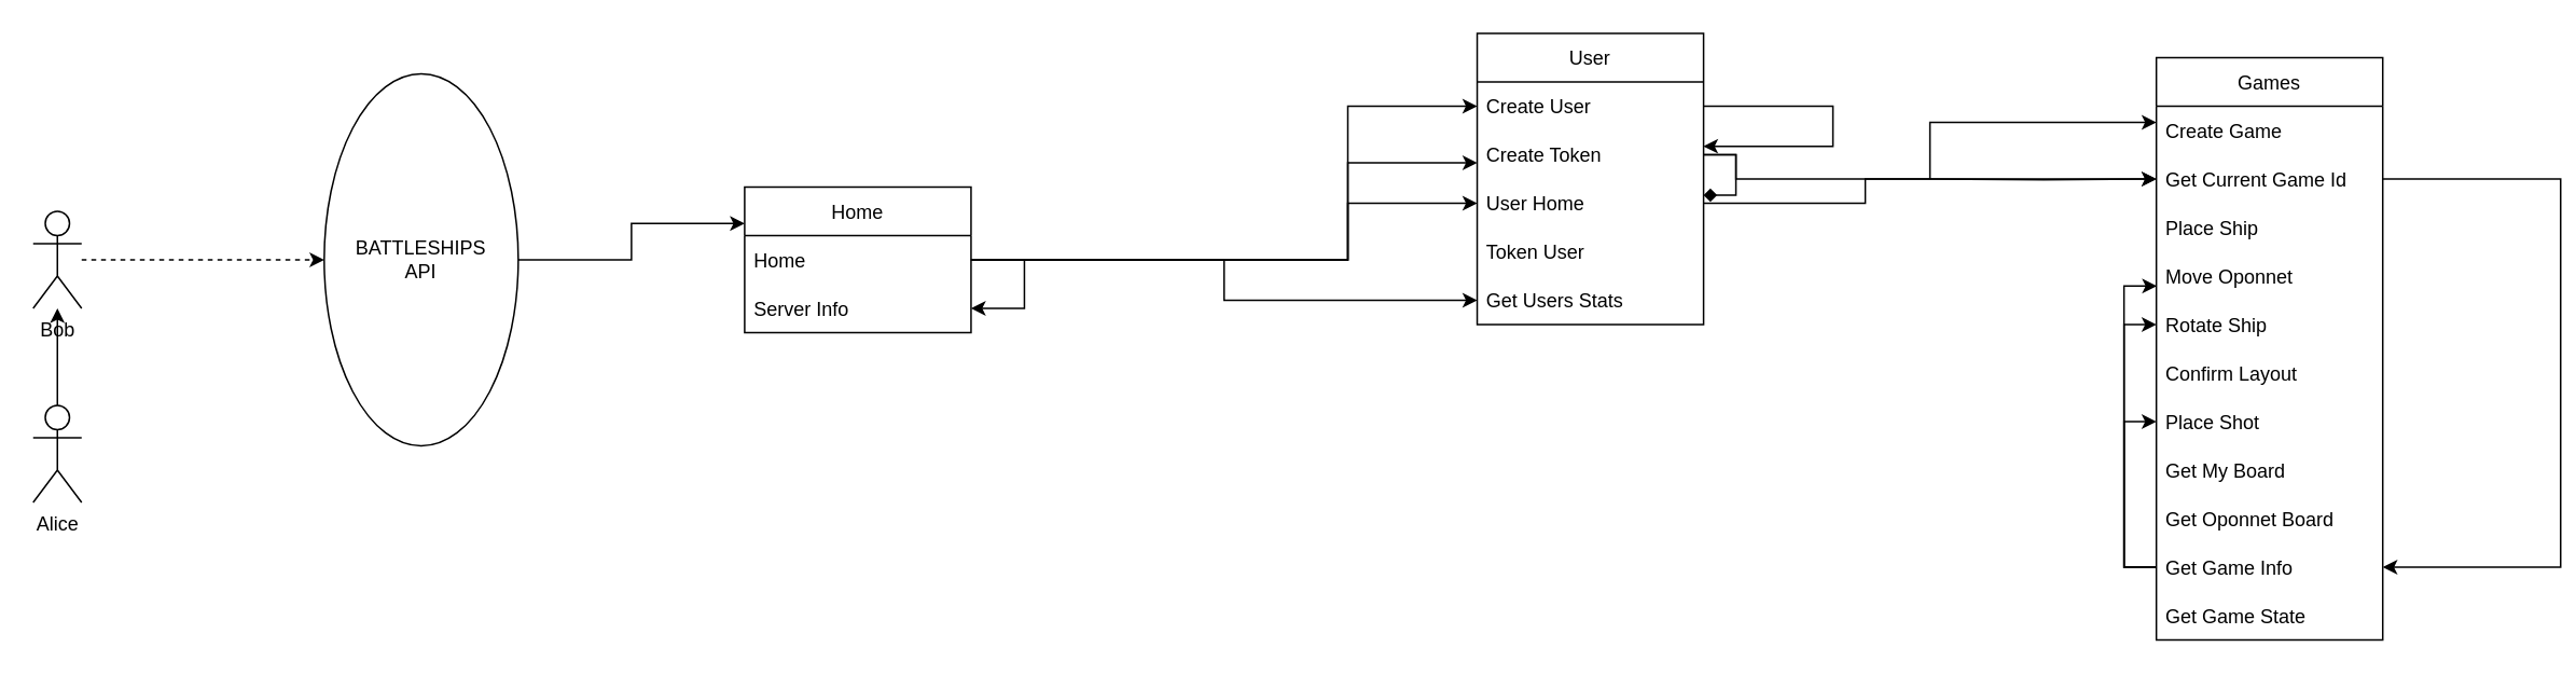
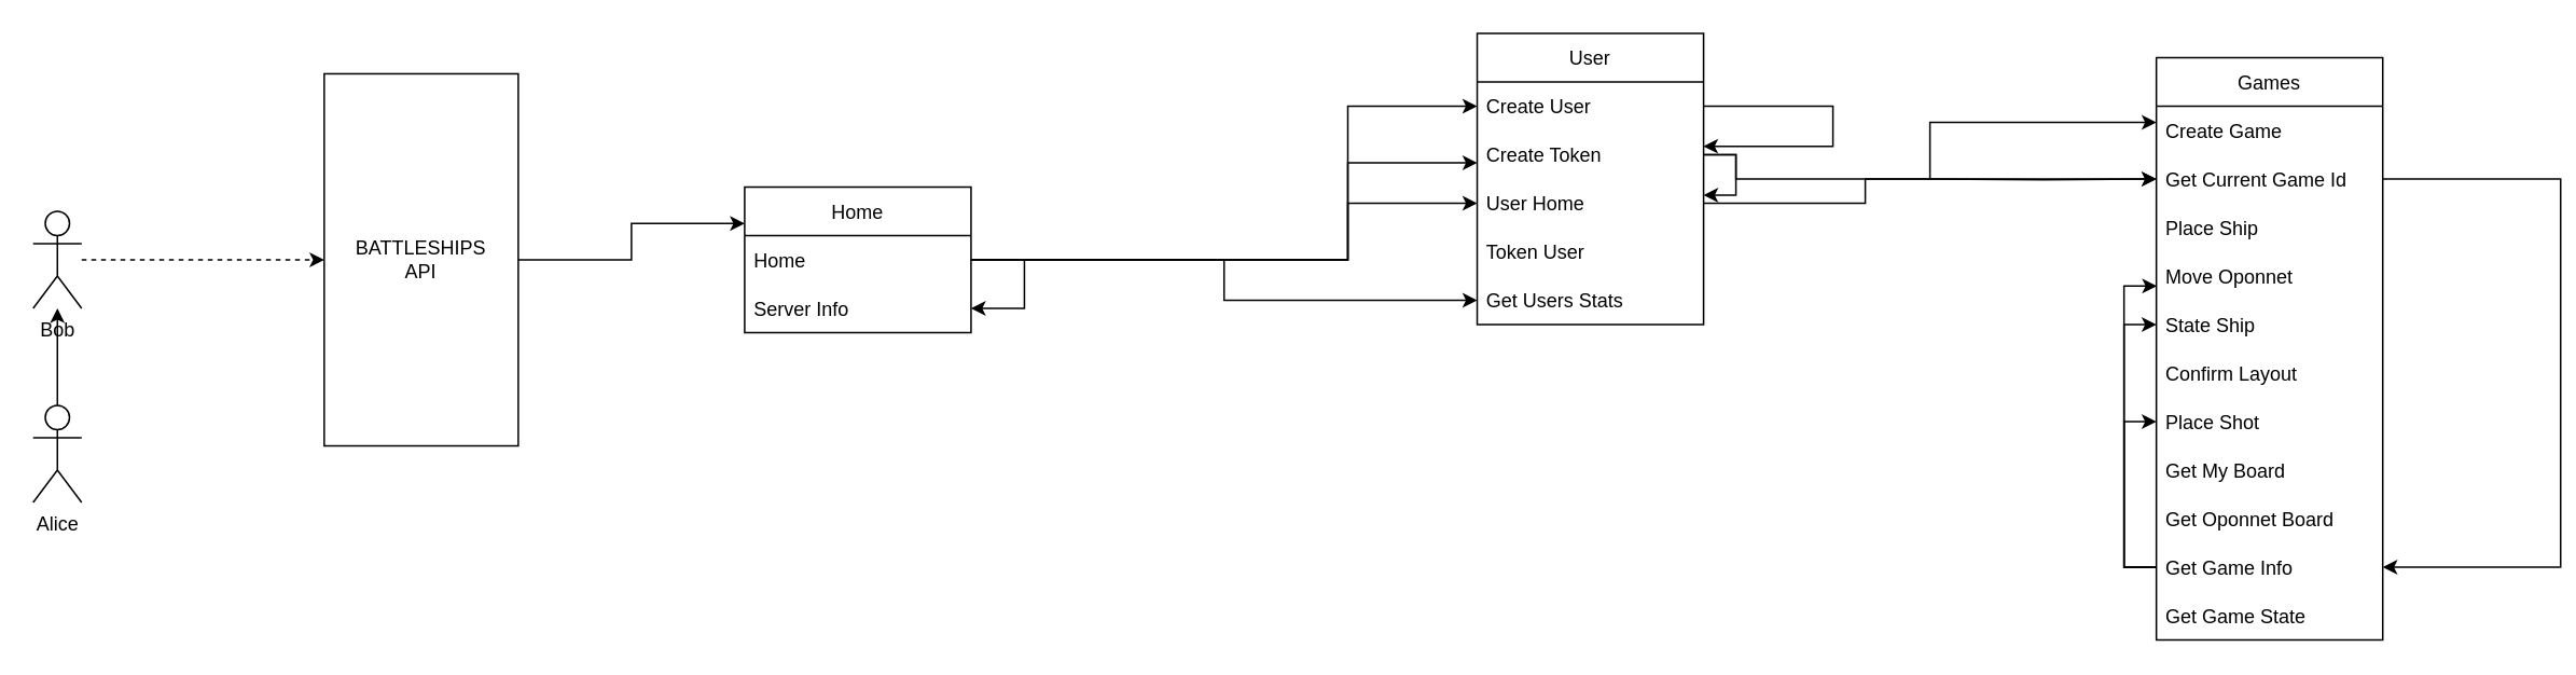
  <mxCell id="0" />
  <mxCell id="1" parent="0" />
  <mxCell id="2" style="edgeStyle=orthogonalEdgeStyle;rounded=0;orthogonalLoop=1;jettySize=auto;html=1;dashed=1;" parent="1" source="3" target="5" edge="1"><mxGeometry relative="1" as="geometry" /></mxCell>
  <mxCell id="3" value="Bob" style="shape=umlActor;verticalLabelPosition=bottom;verticalAlign=top;html=1;outlineConnect=0;" parent="1" vertex="1"><mxGeometry x="20" y="130" width="30" height="60" as="geometry" /></mxCell>
  <mxCell id="4" style="edgeStyle=orthogonalEdgeStyle;rounded=0;orthogonalLoop=1;jettySize=auto;html=1;entryX=0;entryY=0.25;entryDx=0;entryDy=0;" parent="1" source="5" target="6" edge="1"><mxGeometry relative="1" as="geometry" /></mxCell>
- <mxCell id="5" value="BATTLESHIPS &lt;br&gt;API" style="ellipse;whiteSpace=wrap;html=1;" parent="1" vertex="1"><mxGeometry x="200" y="45" width="120" height="230" as="geometry" /></mxCell>
+ <mxCell id="5" value="BATTLESHIPS &lt;br&gt;API" style="rounded=0;whiteSpace=wrap;html=1;" parent="1" vertex="1"><mxGeometry x="200" y="45" width="120" height="230" as="geometry" /></mxCell>
  <mxCell id="6" value="Home" style="swimlane;fontStyle=0;childLayout=stackLayout;horizontal=1;startSize=30;horizontalStack=0;resizeParent=1;resizeParentMax=0;resizeLast=0;collapsible=1;marginBottom=0;" parent="1" vertex="1"><mxGeometry x="460" y="115" width="140" height="90" as="geometry" /></mxCell>
  <mxCell id="7" style="edgeStyle=orthogonalEdgeStyle;rounded=0;orthogonalLoop=1;jettySize=auto;html=1;exitX=1;exitY=0.5;exitDx=0;exitDy=0;" edge="1" parent="6" source="8" target="9"><mxGeometry relative="1" as="geometry"><Array as="points"><mxPoint x="173" y="45" /><mxPoint x="173" y="75" /></Array></mxGeometry></mxCell>
  <mxCell id="8" value="Home" style="text;strokeColor=none;fillColor=none;align=left;verticalAlign=middle;spacingLeft=4;spacingRight=4;overflow=hidden;points=[[0,0.5],[1,0.5]];portConstraint=eastwest;rotatable=0;" parent="6" vertex="1"><mxGeometry y="30" width="140" height="30" as="geometry" /></mxCell>
  <mxCell id="9" value="Server Info" style="text;strokeColor=none;fillColor=none;align=left;verticalAlign=middle;spacingLeft=4;spacingRight=4;overflow=hidden;points=[[0,0.5],[1,0.5]];portConstraint=eastwest;rotatable=0;" parent="6" vertex="1"><mxGeometry y="60" width="140" height="30" as="geometry" /></mxCell>
  <mxCell id="10" value="User" style="swimlane;fontStyle=0;childLayout=stackLayout;horizontal=1;startSize=30;horizontalStack=0;resizeParent=1;resizeParentMax=0;resizeLast=0;collapsible=1;marginBottom=0;" parent="1" vertex="1"><mxGeometry x="913" y="20" width="140" height="180" as="geometry" /></mxCell>
  <mxCell id="11" style="edgeStyle=orthogonalEdgeStyle;rounded=0;orthogonalLoop=1;jettySize=auto;html=1;entryX=0.999;entryY=0.327;entryDx=0;entryDy=0;exitX=1;exitY=0.5;exitDx=0;exitDy=0;entryPerimeter=0;" edge="1" parent="10" source="12" target="14"><mxGeometry relative="1" as="geometry"><Array as="points"><mxPoint x="220" y="45" /><mxPoint x="220" y="70" /><mxPoint x="140" y="70" /></Array></mxGeometry></mxCell>
  <mxCell id="12" value="Create User" style="text;strokeColor=none;fillColor=none;align=left;verticalAlign=middle;spacingLeft=4;spacingRight=4;overflow=hidden;points=[[0,0.5],[1,0.5]];portConstraint=eastwest;rotatable=0;" parent="10" vertex="1"><mxGeometry y="30" width="140" height="30" as="geometry" /></mxCell>
- <mxCell id="13" style="edgeStyle=orthogonalEdgeStyle;rounded=0;orthogonalLoop=1;jettySize=auto;html=1;exitX=1;exitY=0.5;exitDx=0;exitDy=0;endArrow=diamond;" edge="1" parent="10" source="14" target="15"><mxGeometry relative="1" as="geometry"><Array as="points"><mxPoint x="160" y="75" /><mxPoint x="160" y="100" /></Array></mxGeometry></mxCell>
+ <mxCell id="13" style="edgeStyle=orthogonalEdgeStyle;rounded=0;orthogonalLoop=1;jettySize=auto;html=1;exitX=1;exitY=0.5;exitDx=0;exitDy=0;" edge="1" parent="10" source="14" target="15"><mxGeometry relative="1" as="geometry"><Array as="points"><mxPoint x="160" y="75" /><mxPoint x="160" y="100" /></Array></mxGeometry></mxCell>
  <mxCell id="14" value="Create Token" style="text;strokeColor=none;fillColor=none;align=left;verticalAlign=middle;spacingLeft=4;spacingRight=4;overflow=hidden;points=[[0,0.5],[1,0.5]];portConstraint=eastwest;rotatable=0;" parent="10" vertex="1"><mxGeometry y="60" width="140" height="30" as="geometry" /></mxCell>
  <mxCell id="15" value="User Home" style="text;strokeColor=none;fillColor=none;align=left;verticalAlign=middle;spacingLeft=4;spacingRight=4;overflow=hidden;points=[[0,0.5],[1,0.5]];portConstraint=eastwest;rotatable=0;glass=0;" parent="10" vertex="1"><mxGeometry y="90" width="140" height="30" as="geometry" /></mxCell>
  <mxCell id="16" value="Token User" style="text;strokeColor=none;fillColor=none;align=left;verticalAlign=middle;spacingLeft=4;spacingRight=4;overflow=hidden;points=[[0,0.5],[1,0.5]];portConstraint=eastwest;rotatable=0;" parent="10" vertex="1"><mxGeometry y="120" width="140" height="30" as="geometry" /></mxCell>
  <mxCell id="17" value="Get Users Stats" style="text;strokeColor=none;fillColor=none;align=left;verticalAlign=middle;spacingLeft=4;spacingRight=4;overflow=hidden;points=[[0,0.5],[1,0.5]];portConstraint=eastwest;rotatable=0;" parent="10" vertex="1"><mxGeometry y="150" width="140" height="30" as="geometry" /></mxCell>
  <mxCell id="18" value="Games" style="swimlane;fontStyle=0;childLayout=stackLayout;horizontal=1;startSize=30;horizontalStack=0;resizeParent=1;resizeParentMax=0;resizeLast=0;collapsible=1;marginBottom=0;" parent="1" vertex="1"><mxGeometry x="1333" y="35" width="140" height="360" as="geometry" /></mxCell>
  <mxCell id="19" value="Create Game" style="text;strokeColor=none;fillColor=none;align=left;verticalAlign=middle;spacingLeft=4;spacingRight=4;overflow=hidden;points=[[0,0.5],[1,0.5]];portConstraint=eastwest;rotatable=0;" parent="18" vertex="1"><mxGeometry y="30" width="140" height="30" as="geometry" /></mxCell>
  <mxCell id="20" style="edgeStyle=orthogonalEdgeStyle;rounded=0;orthogonalLoop=1;jettySize=auto;html=1;exitX=1;exitY=0.5;exitDx=0;exitDy=0;" edge="1" parent="18" source="21" target="32"><mxGeometry relative="1" as="geometry"><Array as="points"><mxPoint x="250" y="75" /><mxPoint x="250" y="315" /></Array></mxGeometry></mxCell>
  <mxCell id="21" value="Get Current Game Id" style="text;strokeColor=none;fillColor=none;align=left;verticalAlign=middle;spacingLeft=4;spacingRight=4;overflow=hidden;points=[[0,0.5],[1,0.5]];portConstraint=eastwest;rotatable=0;" parent="18" vertex="1"><mxGeometry y="60" width="140" height="30" as="geometry" /></mxCell>
  <mxCell id="22" value="Place Ship" style="text;strokeColor=none;fillColor=none;align=left;verticalAlign=middle;spacingLeft=4;spacingRight=4;overflow=hidden;points=[[0,0.5],[1,0.5]];portConstraint=eastwest;rotatable=0;" parent="18" vertex="1"><mxGeometry y="90" width="140" height="30" as="geometry" /></mxCell>
  <mxCell id="23" value="Move Oponnet" style="text;strokeColor=none;fillColor=none;align=left;verticalAlign=middle;spacingLeft=4;spacingRight=4;overflow=hidden;points=[[0,0.5],[1,0.5]];portConstraint=eastwest;rotatable=0;" parent="18" vertex="1"><mxGeometry y="120" width="140" height="30" as="geometry" /></mxCell>
- <mxCell id="24" value="Rotate Ship" style="text;strokeColor=none;fillColor=none;align=left;verticalAlign=middle;spacingLeft=4;spacingRight=4;overflow=hidden;points=[[0,0.5],[1,0.5]];portConstraint=eastwest;rotatable=0;" parent="18" vertex="1"><mxGeometry y="150" width="140" height="30" as="geometry" /></mxCell>
+ <mxCell id="24" value="State Ship" style="text;strokeColor=none;fillColor=none;align=left;verticalAlign=middle;spacingLeft=4;spacingRight=4;overflow=hidden;points=[[0,0.5],[1,0.5]];portConstraint=eastwest;rotatable=0;" parent="18" vertex="1"><mxGeometry y="150" width="140" height="30" as="geometry" /></mxCell>
  <mxCell id="25" value="Confirm Layout" style="text;strokeColor=none;fillColor=none;align=left;verticalAlign=middle;spacingLeft=4;spacingRight=4;overflow=hidden;points=[[0,0.5],[1,0.5]];portConstraint=eastwest;rotatable=0;" parent="18" vertex="1"><mxGeometry y="180" width="140" height="30" as="geometry" /></mxCell>
  <mxCell id="26" value="Place Shot" style="text;strokeColor=none;fillColor=none;align=left;verticalAlign=middle;spacingLeft=4;spacingRight=4;overflow=hidden;points=[[0,0.5],[1,0.5]];portConstraint=eastwest;rotatable=0;" parent="18" vertex="1"><mxGeometry y="210" width="140" height="30" as="geometry" /></mxCell>
  <mxCell id="27" value="Get My Board" style="text;strokeColor=none;fillColor=none;align=left;verticalAlign=middle;spacingLeft=4;spacingRight=4;overflow=hidden;points=[[0,0.5],[1,0.5]];portConstraint=eastwest;rotatable=0;" parent="18" vertex="1"><mxGeometry y="240" width="140" height="30" as="geometry" /></mxCell>
  <mxCell id="28" value="Get Oponnet Board" style="text;strokeColor=none;fillColor=none;align=left;verticalAlign=middle;spacingLeft=4;spacingRight=4;overflow=hidden;points=[[0,0.5],[1,0.5]];portConstraint=eastwest;rotatable=0;" parent="18" vertex="1"><mxGeometry y="270" width="140" height="30" as="geometry" /></mxCell>
  <mxCell id="29" style="edgeStyle=orthogonalEdgeStyle;rounded=0;orthogonalLoop=1;jettySize=auto;html=1;entryX=0.002;entryY=0.706;entryDx=0;entryDy=0;entryPerimeter=0;" parent="18" source="32" target="23" edge="1"><mxGeometry relative="1" as="geometry" /></mxCell>
  <mxCell id="30" style="edgeStyle=orthogonalEdgeStyle;rounded=0;orthogonalLoop=1;jettySize=auto;html=1;entryX=0;entryY=0.5;entryDx=0;entryDy=0;" parent="18" source="32" target="24" edge="1"><mxGeometry relative="1" as="geometry" /></mxCell>
  <mxCell id="31" style="edgeStyle=orthogonalEdgeStyle;rounded=0;orthogonalLoop=1;jettySize=auto;html=1;entryX=0;entryY=0.5;entryDx=0;entryDy=0;" parent="18" source="32" target="26" edge="1"><mxGeometry relative="1" as="geometry" /></mxCell>
  <mxCell id="32" value="Get Game Info" style="text;strokeColor=none;fillColor=none;align=left;verticalAlign=middle;spacingLeft=4;spacingRight=4;overflow=hidden;points=[[0,0.5],[1,0.5]];portConstraint=eastwest;rotatable=0;" parent="18" vertex="1"><mxGeometry y="300" width="140" height="30" as="geometry" /></mxCell>
  <mxCell id="33" value="Get Game State" style="text;strokeColor=none;fillColor=none;align=left;verticalAlign=middle;spacingLeft=4;spacingRight=4;overflow=hidden;points=[[0,0.5],[1,0.5]];portConstraint=eastwest;rotatable=0;" parent="18" vertex="1"><mxGeometry y="330" width="140" height="30" as="geometry" /></mxCell>
  <mxCell id="34" style="edgeStyle=orthogonalEdgeStyle;rounded=0;orthogonalLoop=1;jettySize=auto;html=1;" parent="1" source="8" target="12" edge="1"><mxGeometry relative="1" as="geometry"><Array as="points"><mxPoint x="833" y="160" /><mxPoint x="833" y="65" /></Array></mxGeometry></mxCell>
  <mxCell id="35" style="edgeStyle=orthogonalEdgeStyle;rounded=0;orthogonalLoop=1;jettySize=auto;html=1;" parent="1" source="36" target="3" edge="1"><mxGeometry relative="1" as="geometry" /></mxCell>
  <mxCell id="36" value="Alice" style="shape=umlActor;verticalLabelPosition=bottom;verticalAlign=top;html=1;outlineConnect=0;" parent="1" vertex="1"><mxGeometry x="20" y="250" width="30" height="60" as="geometry" /></mxCell>
  <mxCell id="37" style="edgeStyle=orthogonalEdgeStyle;rounded=0;orthogonalLoop=1;jettySize=auto;html=1;" edge="1" parent="1" source="8" target="17"><mxGeometry relative="1" as="geometry" /></mxCell>
  <mxCell id="38" style="edgeStyle=orthogonalEdgeStyle;rounded=0;orthogonalLoop=1;jettySize=auto;html=1;" edge="1" parent="1" source="8" target="14"><mxGeometry relative="1" as="geometry"><Array as="points"><mxPoint x="833" y="160" /><mxPoint x="833" y="100" /></Array></mxGeometry></mxCell>
  <mxCell id="39" style="edgeStyle=orthogonalEdgeStyle;rounded=0;orthogonalLoop=1;jettySize=auto;html=1;exitX=1;exitY=0.5;exitDx=0;exitDy=0;" edge="1" parent="1" source="14" target="19"><mxGeometry relative="1" as="geometry"><Array as="points"><mxPoint x="1073" y="95" /><mxPoint x="1073" y="110" /><mxPoint x="1193" y="110" /><mxPoint x="1193" y="75" /></Array></mxGeometry></mxCell>
  <mxCell id="40" style="edgeStyle=orthogonalEdgeStyle;rounded=0;orthogonalLoop=1;jettySize=auto;html=1;" edge="1" parent="1" target="21"><mxGeometry relative="1" as="geometry"><mxPoint x="1193" y="110" as="sourcePoint" /></mxGeometry></mxCell>
  <mxCell id="41" style="edgeStyle=orthogonalEdgeStyle;rounded=0;orthogonalLoop=1;jettySize=auto;html=1;" edge="1" parent="1" source="8" target="15"><mxGeometry relative="1" as="geometry"><Array as="points"><mxPoint x="833" y="160" /><mxPoint x="833" y="125" /></Array></mxGeometry></mxCell>
  <mxCell id="42" style="edgeStyle=orthogonalEdgeStyle;rounded=0;orthogonalLoop=1;jettySize=auto;html=1;entryX=0;entryY=0.5;entryDx=0;entryDy=0;" edge="1" parent="1" source="15" target="21"><mxGeometry relative="1" as="geometry"><Array as="points"><mxPoint x="1153" y="125" /><mxPoint x="1153" y="110" /></Array></mxGeometry></mxCell>
